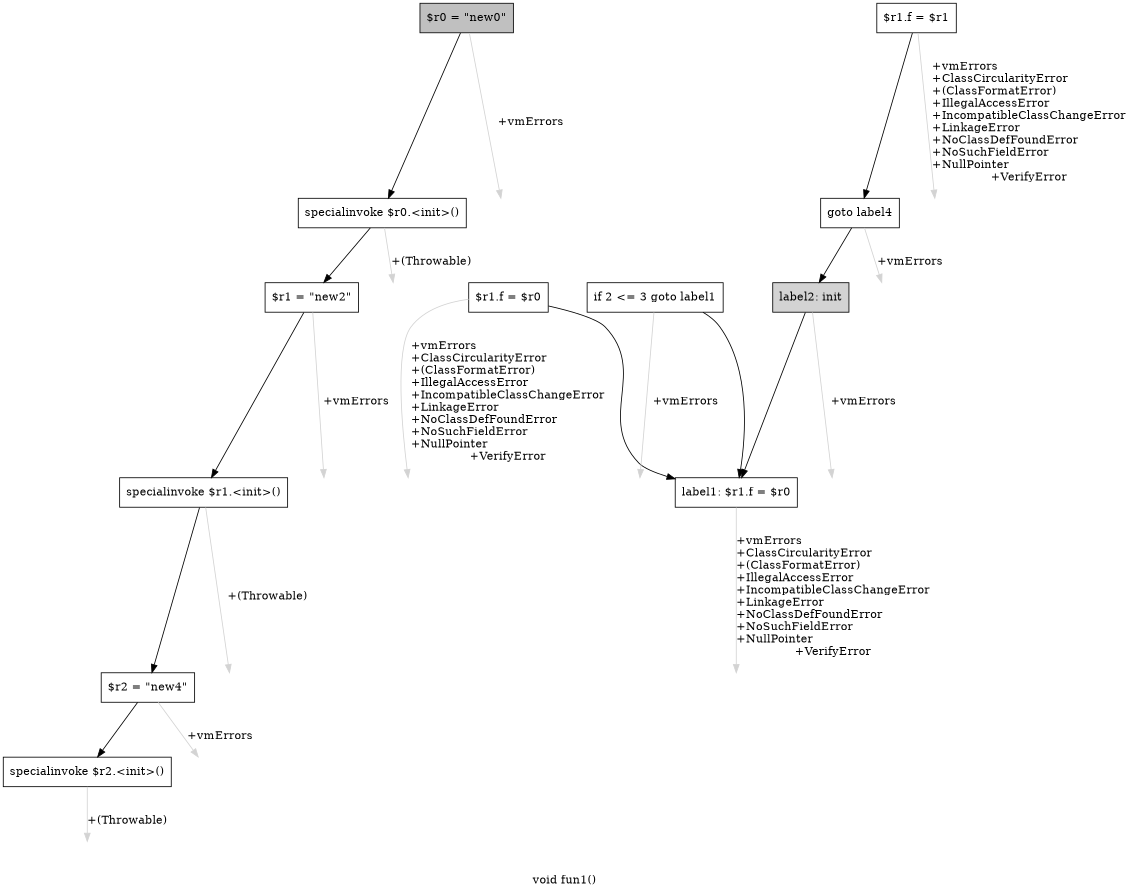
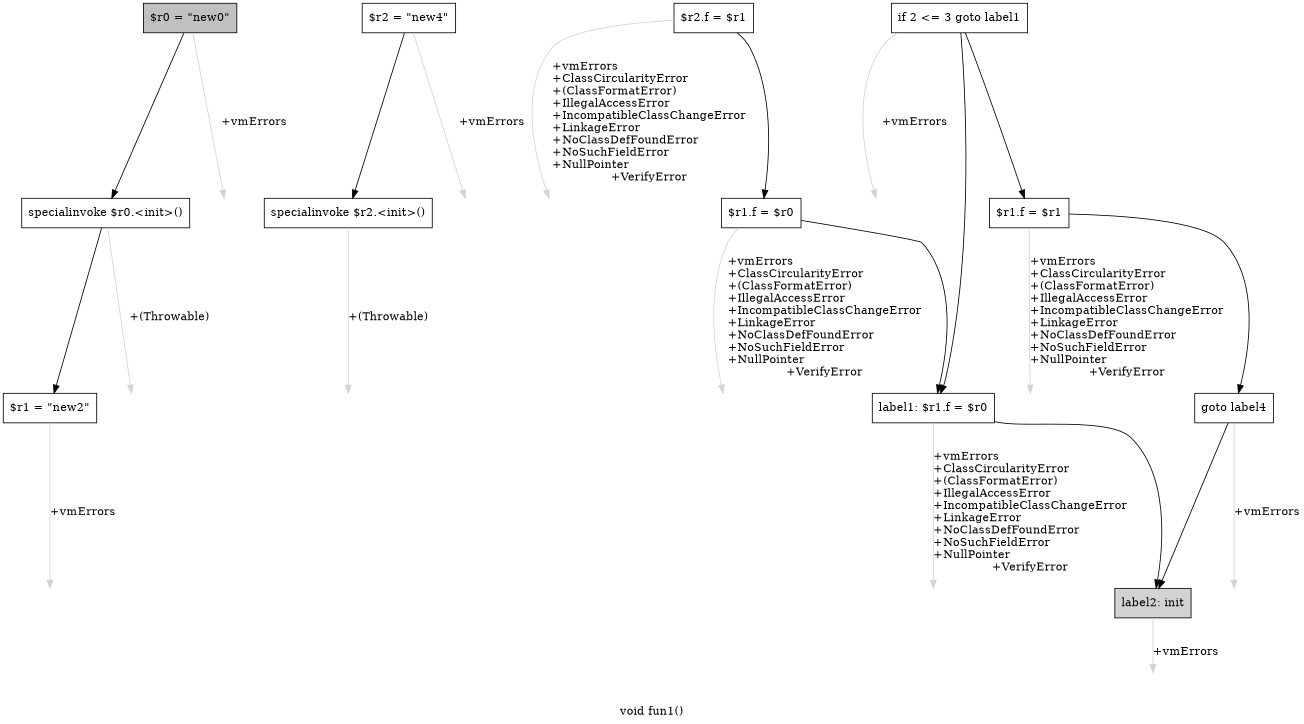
  digraph {
    label="void fun1()"
    node [shape=box style=invis]
    edge [color=lightgray]
    n1 [fillcolor=gray label="$r0 = \"new0\"" style=filled]
    n2 [label="specialinvoke $r0.<init>()" style=""]
    n3 [label=Esc]
    n4 [label="$r1 = \"new2\"" style=""]
    n5 [label=Esc]
-   n6 [label="specialinvoke $r1.<init>()" style=""]
    n7 [label=Esc]
    n8 [label="$r2 = \"new4\"" style=""]
    n9 [label=Esc]
    n10 [label="specialinvoke $r2.<init>()" style=""]
    n11 [label=Esc]
    n12 [label=Esc]
+   n13 [label="$r2.f = $r1" style=""]
    n14 [label="$r1.f = $r0" style=""]
    n15 [label=Esc]
    n16 [label=Esc]
    n17 [label="label1: $r1.f = $r0" style=""]
    n18 [label="if 2 <= 3 goto label1" style=""]
    n19 [label="$r1.f = $r1" style=""]
    n20 [label=Esc]
    n21 [label="goto label4" style=""]
    n22 [label=Esc]
    n23 [fillcolor=lightgray label="label2: init" style=filled]
    n24 [label=Esc]
    n25 [label=Esc]
    n26 [label=Esc]
    n1 -> n2 [color=black]
    n1 -> n3 [label="\l+vmErrors"]
    n2 -> n4 [color=black]
    n2 -> n5 [label="\l+(Throwable)"]
-   n4 -> n6 [color=black]
    n4 -> n7 [label="\l+vmErrors"]
-   n6 -> n8 [color=black]
-   n6 -> n9 [label="\l+(Throwable)"]
    n8 -> n10 [color=black]
    n8 -> n11 [label="\l+vmErrors"]
    n10 -> n12 [label="\l+(Throwable)"]
+   n13 -> n14 [color=black]
+   n13 -> n15 [label="\l+vmErrors\l+ClassCircularityError\l+(ClassFormatError)\l+IllegalAccessError\l+IncompatibleClassChangeError\l+LinkageError\l+NoClassDefFoundError\l+NoSuchFieldError\l+NullPointer\l+VerifyError"]
    n14 -> n16 [label="\l+vmErrors\l+ClassCircularityError\l+(ClassFormatError)\l+IllegalAccessError\l+IncompatibleClassChangeError\l+LinkageError\l+NoClassDefFoundError\l+NoSuchFieldError\l+NullPointer\l+VerifyError"]
    n14 -> n17 [color=black]
-   n23 -> n17 [color=black]
+   n17 -> n23 [color=black]
    n17 -> n24 [label="\l+vmErrors\l+ClassCircularityError\l+(ClassFormatError)\l+IllegalAccessError\l+IncompatibleClassChangeError\l+LinkageError\l+NoClassDefFoundError\l+NoSuchFieldError\l+NullPointer\l+VerifyError"]
    n18 -> n17 [color=black]
+   n18 -> n19 [color=black]
    n18 -> n20 [label="\l+vmErrors"]
    n19 -> n21 [color=black]
    n19 -> n22 [label="\l+vmErrors\l+ClassCircularityError\l+(ClassFormatError)\l+IllegalAccessError\l+IncompatibleClassChangeError\l+LinkageError\l+NoClassDefFoundError\l+NoSuchFieldError\l+NullPointer\l+VerifyError"]
    n21 -> n23 [color=black]
    n21 -> n25 [label="\l+vmErrors"]
    n23 -> n26 [label="\l+vmErrors"]
  }
